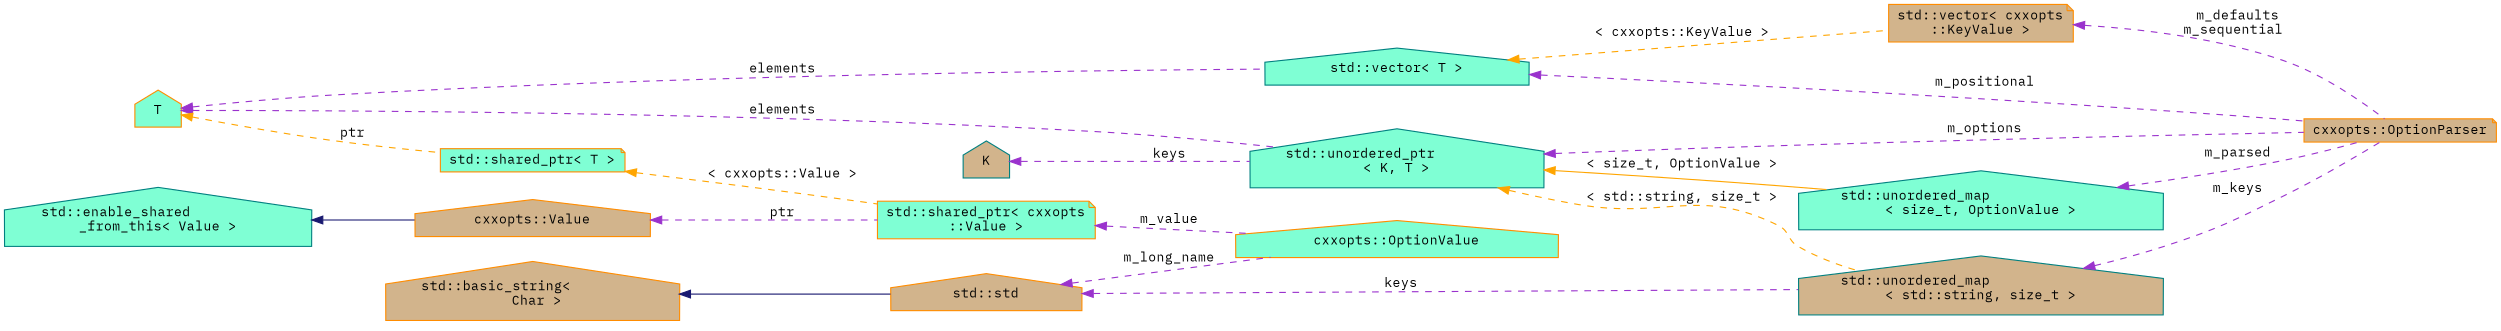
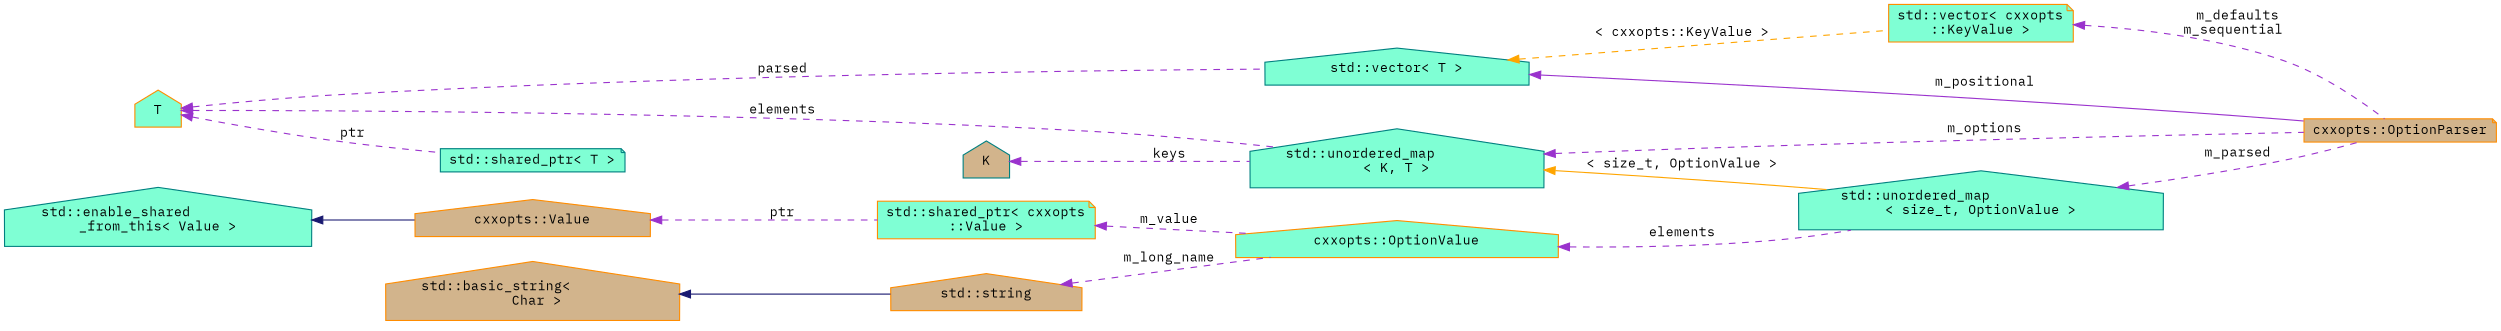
  digraph {
    fontname="IBM Plex Mono"
    rankdir=LR
    node [color=darkorange fillcolor=aquamarine fontname="IBM Plex Mono" fontsize=12 shape=house style=filled]
    edge [color=darkorchid3 dir=back fontname="IBM Plex Mono" fontsize=12 labelfontname=Helvetica labelfontsize=12 style=dashed]
    n1 [fillcolor=tan fontcolor=black height=0.2 label="cxxopts::OptionParser" shape=note width=0.4]
-   n2 [color=teal height=0.2 label="std::unordered_ptr\l\< K, T \>" width=0.4]
+   n2 [color=teal height=0.2 label="std::unordered_map\l\< K, T \>" width=0.4]
    n3 [color=teal height=0.2 label="std::unordered_map\l\< size_t, OptionValue \>" width=0.4]
-   n4 [color=teal fillcolor=tan height=0.2 label="std::unordered_map\l\< std::string, size_t \>" width=0.4]
    n5 [color=teal fillcolor=tan height=0.2 label=K width=0.4]
    n6 [height=0.2 label=T width=0.4]
    n7 [color=teal height=0.2 label="std::vector\< T \>" width=0.4]
-   n8 [height=0.2 label="std::shared_ptr\< T \>" shape=note width=0.4]
-   n9 [fillcolor=tan height=0.2 label="std::vector\< cxxopts\l::KeyValue \>" shape=note width=0.4]
+   n8 [color=teal height=0.2 label="std::shared_ptr\< T \>" shape=note width=0.4]
+   n9 [height=0.2 label="std::vector\< cxxopts\l::KeyValue \>" shape=note width=0.4]
    n10 [height=0.2 label="std::shared_ptr\< cxxopts\l::Value \>" shape=note width=0.4]
-   n11 [fillcolor=tan height=0.2 label="std::std" width=0.4]
+   n11 [fillcolor=tan height=0.2 label="std::string" width=0.4]
    n12 [height=0.2 label="cxxopts::OptionValue" width=0.4]
    n13 [fillcolor=tan height=0.2 label="std::basic_string\<\l Char \>" width=0.4]
    n14 [fillcolor=tan height=0.2 label="cxxopts::Value" width=0.4]
    n15 [color=teal height=0.2 label="std::enable_shared\l_from_this\< Value \>" width=0.4]
    n2 -> n1 [label=" m_options"]
    n2 -> n3 [color=orange label=" \< size_t, OptionValue \>" style=solid]
-   n2 -> n4 [color=orange label=" \< std::string, size_t \>"]
    n3 -> n1 [label=" m_parsed"]
-   n4 -> n1 [label=" m_keys"]
    n5 -> n2 [label=" keys"]
    n6 -> n2 [label=" elements"]
-   n6 -> n7 [label=" elements"]
-   n6 -> n8 [color=orange label=" ptr"]
-   n7 -> n1 [label=" m_positional"]
+   n6 -> n7 [label=" parsed"]
+   n6 -> n8 [label=" ptr"]
+   n7 -> n1 [label=" m_positional" style=solid]
    n7 -> n9 [color=orange label=" \< cxxopts::KeyValue \>"]
-   n8 -> n10 [color=orange label=" \< cxxopts::Value \>"]
    n9 -> n1 [label=" m_defaults\nm_sequential"]
    n10 -> n12 [label=" m_value"]
-   n11 -> n4 [label=" keys"]
    n11 -> n12 [label=" m_long_name"]
+   n12 -> n3 [label=" elements"]
    n13 -> n11 [color=midnightblue style=solid]
    n14 -> n10 [label=" ptr"]
    n15 -> n14 [color=midnightblue style=solid]
  }
